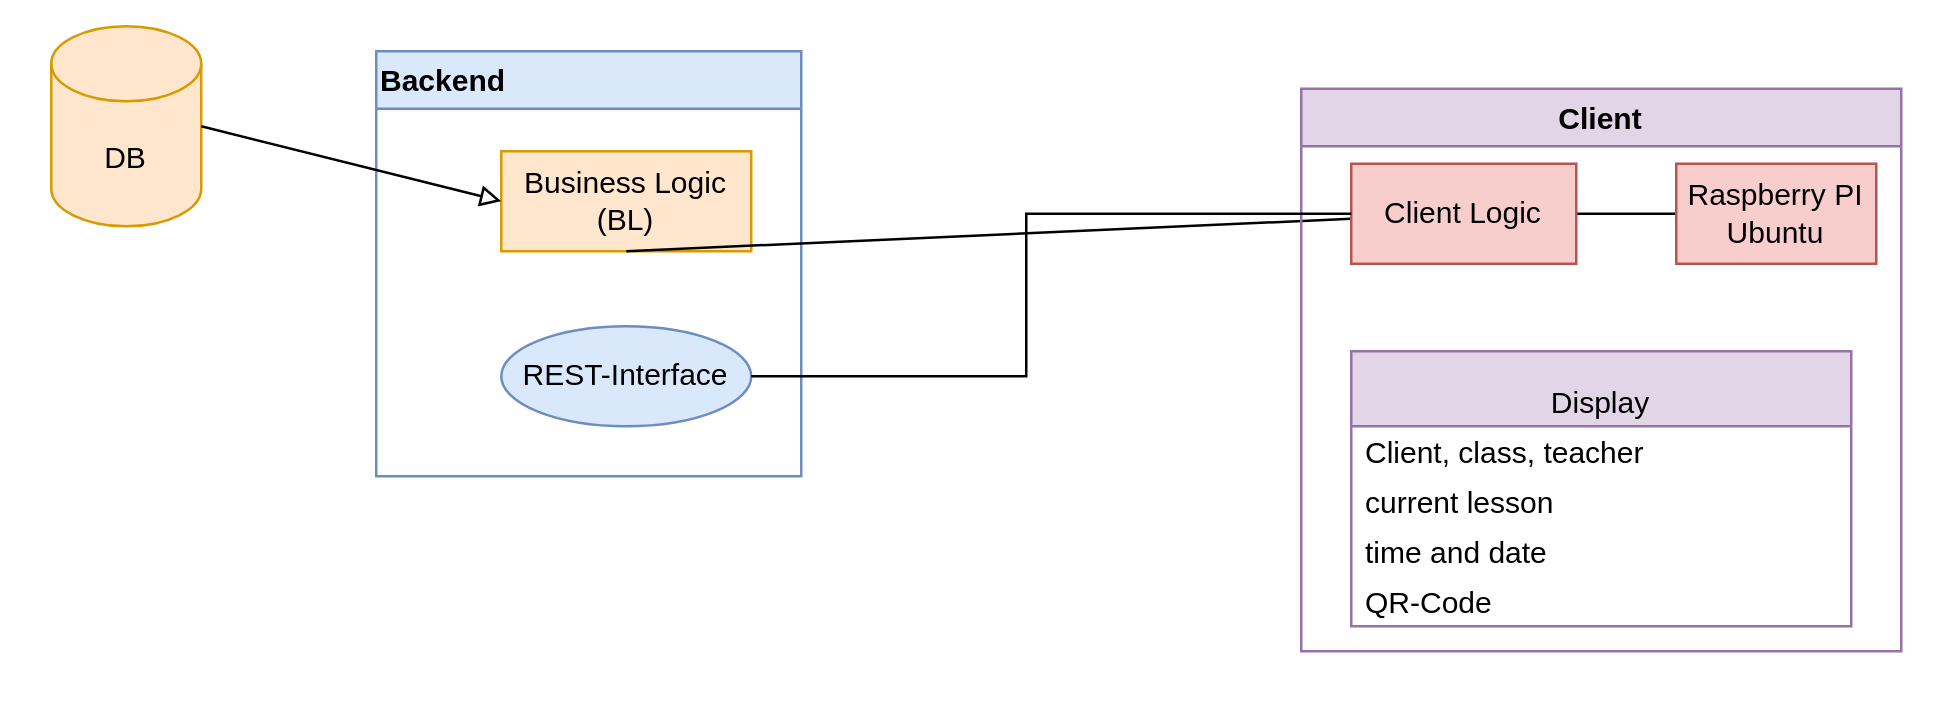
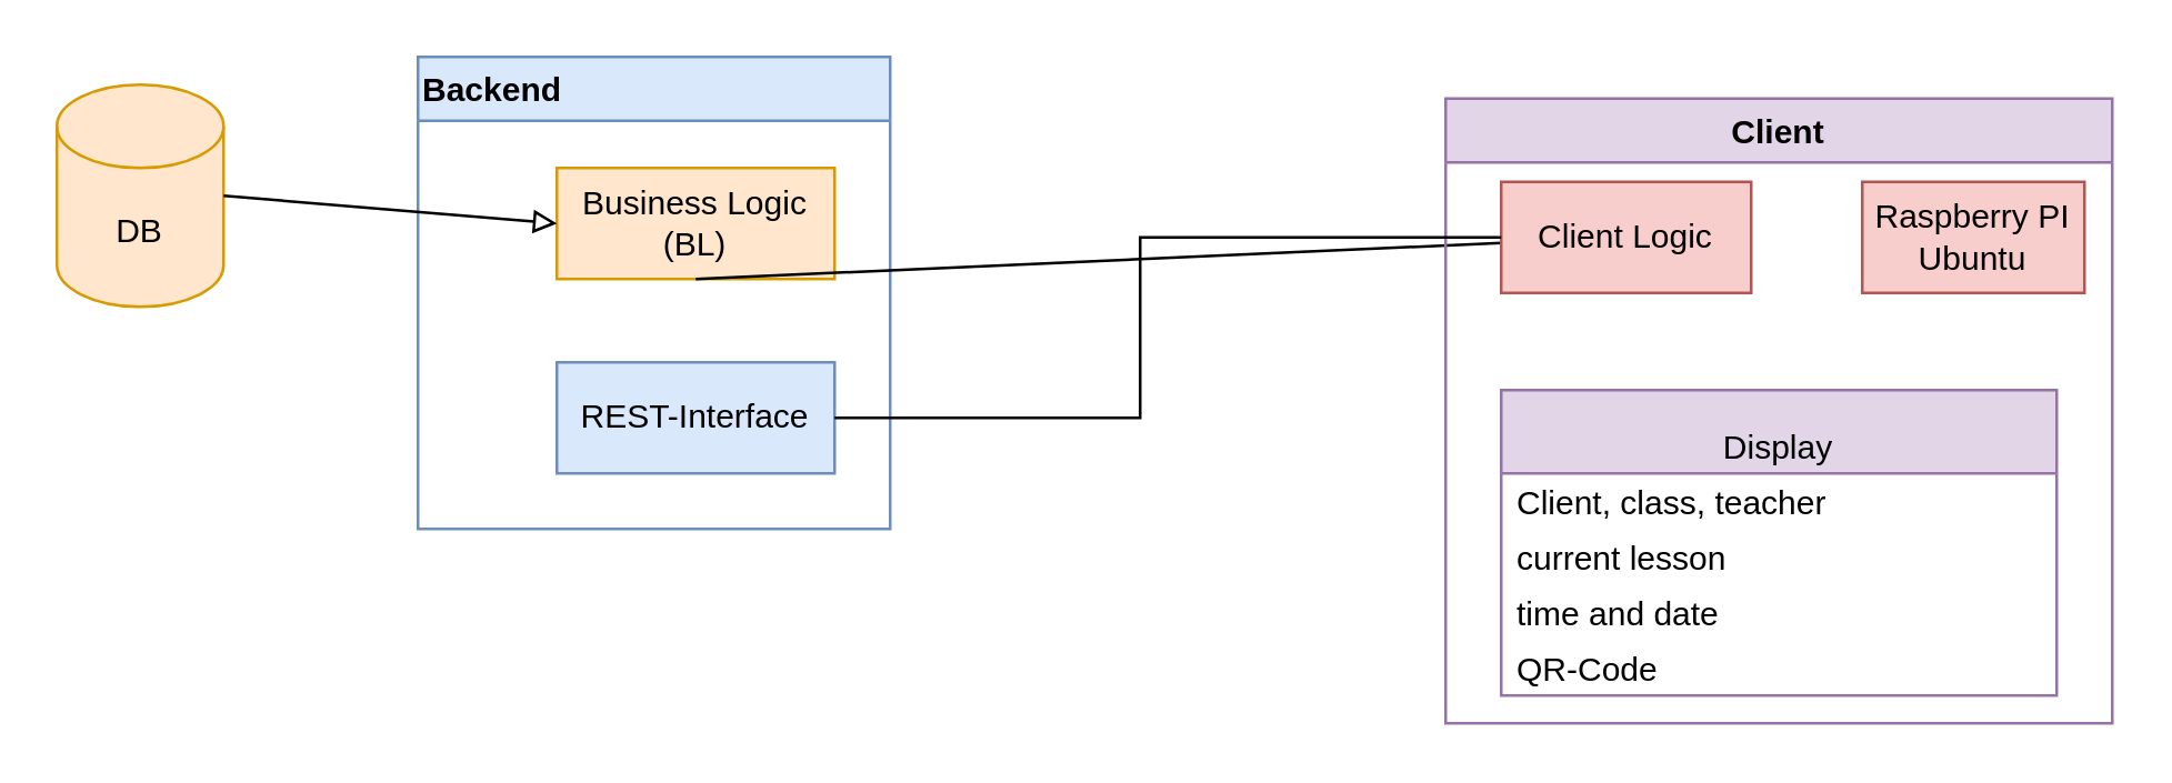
  <mxCell id="0" />
  <mxCell id="1" parent="0" />
  <mxCell id="2" value="Backend" style="swimlane;align=left;fillColor=#dae8fc;strokeColor=#6c8ebf;" parent="1" vertex="1"><mxGeometry x="150" y="20" width="170" height="170" as="geometry" /></mxCell>
  <mxCell id="3" value="Business Logic&lt;br&gt;(BL)" style="rounded=0;whiteSpace=wrap;html=1;align=center;fillColor=#ffe6cc;strokeColor=#d79b00;" parent="2" vertex="1"><mxGeometry x="50" y="40" width="100" height="40" as="geometry" /></mxCell>
- <mxCell id="4" value="REST-Interface" style="ellipse;whiteSpace=wrap;html=1;align=center;fillColor=#dae8fc;strokeColor=#6c8ebf;" parent="2" vertex="1"><mxGeometry x="50" y="110" width="100" height="40" as="geometry" /></mxCell>
+ <mxCell id="4" value="REST-Interface" style="rounded=0;whiteSpace=wrap;html=1;align=center;fillColor=#dae8fc;strokeColor=#6c8ebf;" parent="2" vertex="1"><mxGeometry x="50" y="110" width="100" height="40" as="geometry" /></mxCell>
  <mxCell id="5" value="" style="endArrow=none;startArrow=none;html=1;rounded=0;exitX=0.5;exitY=1;exitDx=0;exitDy=0;startFill=0;endFill=0;" parent="2" source="3" target="11" edge="1"><mxGeometry width="50" height="50" relative="1" as="geometry"><mxPoint x="300" y="350" as="sourcePoint" /><mxPoint x="350" y="300" as="targetPoint" /></mxGeometry></mxCell>
- <mxCell id="6" value="DB" style="shape=cylinder3;whiteSpace=wrap;html=1;boundedLbl=1;backgroundOutline=1;size=15;align=center;fillColor=#ffe6cc;strokeColor=#d79b00;" parent="1" vertex="1"><mxGeometry x="20" y="10" width="60" height="80" as="geometry" /></mxCell>
+ <mxCell id="6" value="DB" style="shape=cylinder3;whiteSpace=wrap;html=1;boundedLbl=1;backgroundOutline=1;size=15;align=center;fillColor=#ffe6cc;strokeColor=#d79b00;" parent="1" vertex="1"><mxGeometry x="20" y="30" width="60" height="80" as="geometry" /></mxCell>
  <mxCell id="7" value="" style="endArrow=block;startArrow=none;html=1;rounded=0;exitX=1;exitY=0.5;exitDx=0;exitDy=0;exitPerimeter=0;entryX=0;entryY=0.5;entryDx=0;entryDy=0;endFill=0;startFill=0;" parent="1" source="6" target="3" edge="1"><mxGeometry width="50" height="50" relative="1" as="geometry"><mxPoint x="470" y="410" as="sourcePoint" /><mxPoint x="120" y="100" as="targetPoint" /></mxGeometry></mxCell>
  <mxCell id="8" value="Client" style="swimlane;align=center;fillColor=#e1d5e7;strokeColor=#9673a6;verticalAlign=middle;" parent="1" vertex="1"><mxGeometry x="520" y="35" width="240" height="225" as="geometry" /></mxCell>
- <mxCell id="9" style="edgeStyle=orthogonalEdgeStyle;rounded=0;orthogonalLoop=1;jettySize=auto;html=1;entryX=1;entryY=0.5;entryDx=0;entryDy=0;startArrow=none;startFill=0;endArrow=none;endFill=0;" parent="8" source="10" target="11" edge="1"><mxGeometry relative="1" as="geometry" /></mxCell>
  <mxCell id="10" value="Raspberry PI&lt;br&gt;Ubuntu" style="rounded=0;whiteSpace=wrap;html=1;align=center;fillColor=#f8cecc;strokeColor=#b85450;" parent="8" vertex="1"><mxGeometry x="150" y="30" width="80" height="40" as="geometry" /></mxCell>
  <mxCell id="11" value="Client Logic" style="rounded=0;whiteSpace=wrap;html=1;align=center;fillColor=#f8cecc;strokeColor=#b85450;" parent="8" vertex="1"><mxGeometry x="20" y="30" width="90" height="40" as="geometry" /></mxCell>
  <mxCell id="12" value="Display" style="swimlane;fontStyle=0;childLayout=stackLayout;horizontal=1;startSize=30;horizontalStack=0;resizeParent=1;resizeParentMax=0;resizeLast=0;collapsible=1;marginBottom=0;align=center;verticalAlign=bottom;fillColor=#e1d5e7;strokeColor=#9673a6;" vertex="1" parent="8"><mxGeometry x="20" y="105" width="200" height="110" as="geometry" /></mxCell>
  <mxCell id="13" value="Client, class, teacher" style="text;strokeColor=none;fillColor=none;align=left;verticalAlign=middle;spacingLeft=4;spacingRight=4;overflow=hidden;points=[[0,0.5],[1,0.5]];portConstraint=eastwest;rotatable=0;" vertex="1" parent="12"><mxGeometry y="30" width="200" height="20" as="geometry" /></mxCell>
  <mxCell id="14" value="current lesson" style="text;strokeColor=none;fillColor=none;align=left;verticalAlign=middle;spacingLeft=4;spacingRight=4;overflow=hidden;points=[[0,0.5],[1,0.5]];portConstraint=eastwest;rotatable=0;" vertex="1" parent="12"><mxGeometry y="50" width="200" height="20" as="geometry" /></mxCell>
  <mxCell id="15" value="time and date" style="text;strokeColor=none;fillColor=none;align=left;verticalAlign=middle;spacingLeft=4;spacingRight=4;overflow=hidden;points=[[0,0.5],[1,0.5]];portConstraint=eastwest;rotatable=0;" vertex="1" parent="12"><mxGeometry y="70" width="200" height="20" as="geometry" /></mxCell>
  <mxCell id="16" value="QR-Code" style="text;strokeColor=none;fillColor=none;align=left;verticalAlign=middle;spacingLeft=4;spacingRight=4;overflow=hidden;points=[[0,0.5],[1,0.5]];portConstraint=eastwest;rotatable=0;" vertex="1" parent="12"><mxGeometry y="90" width="200" height="20" as="geometry" /></mxCell>
  <mxCell id="17" style="edgeStyle=orthogonalEdgeStyle;rounded=0;orthogonalLoop=1;jettySize=auto;html=1;entryX=1;entryY=0.5;entryDx=0;entryDy=0;startArrow=none;startFill=0;endArrow=none;endFill=0;" parent="1" source="11" target="4" edge="1"><mxGeometry relative="1" as="geometry"><Array as="points"><mxPoint x="410" y="85" /><mxPoint x="410" y="150" /></Array></mxGeometry></mxCell>
